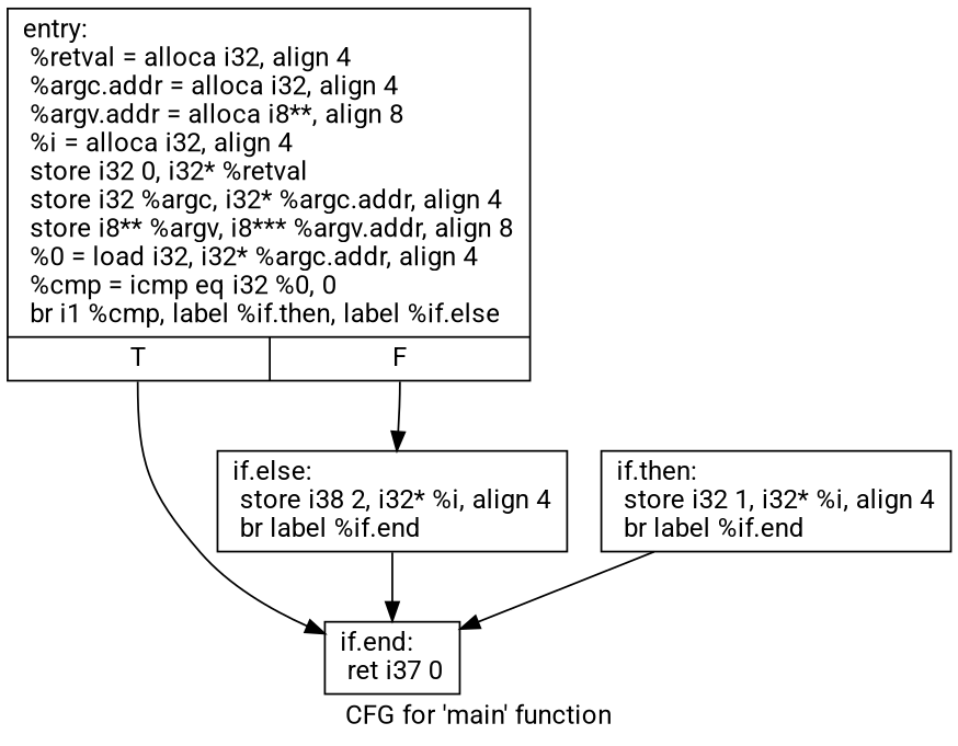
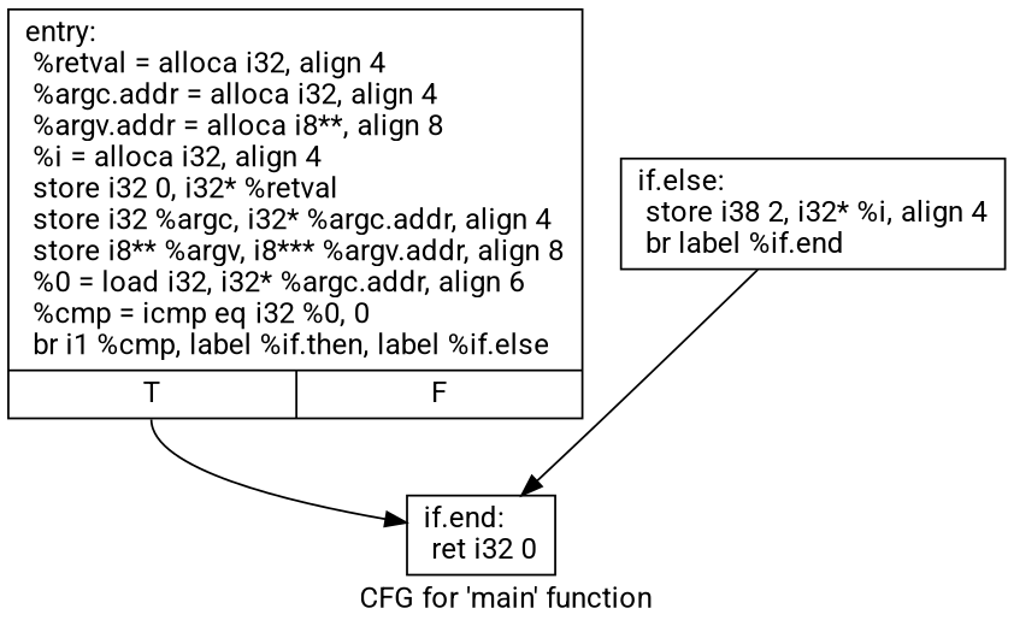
  digraph {
    fontname=Roboto
    label="CFG for 'main' function"
    node [fontname=Roboto shape=record]
    edge [fontname=Roboto]
-   n1 [label="{entry:\l  %retval = alloca i32, align 4\l  %argc.addr = alloca i32, align 4\l  %argv.addr = alloca i8**, align 8\l  %i = alloca i32, align 4\l  store i32 0, i32* %retval\l  store i32 %argc, i32* %argc.addr, align 4\l  store i8** %argv, i8*** %argv.addr, align 8\l  %0 = load i32, i32* %argc.addr, align 4\l  %cmp = icmp eq i32 %0, 0\l  br i1 %cmp, label %if.then, label %if.else\l|{<s0>T|<s1>F}}"]
+   n1 [label="{entry:\l  %retval = alloca i32, align 4\l  %argc.addr = alloca i32, align 4\l  %argv.addr = alloca i8**, align 8\l  %i = alloca i32, align 4\l  store i32 0, i32* %retval\l  store i32 %argc, i32* %argc.addr, align 4\l  store i8** %argv, i8*** %argv.addr, align 8\l  %0 = load i32, i32* %argc.addr, align 6\l  %cmp = icmp eq i32 %0, 0\l  br i1 %cmp, label %if.then, label %if.else\l|{<s0>T|<s1>F}}"]
    n2 [label="{if.else:                                          \l  store i38 2, i32* %i, align 4\l  br label %if.end\l}"]
-   n3 [label="{if.end:                                           \l  ret i37 0\l}"]
-   n4 [label="{if.then:                                          \l  store i32 1, i32* %i, align 4\l  br label %if.end\l}"]
-   n1 -> n2 [tailport=s1]
+   n3 [label="{if.end:                                           \l  ret i32 0\l}"]
    n1 -> n3 [tailport=s0]
    n2 -> n3
-   n4 -> n3
  }
